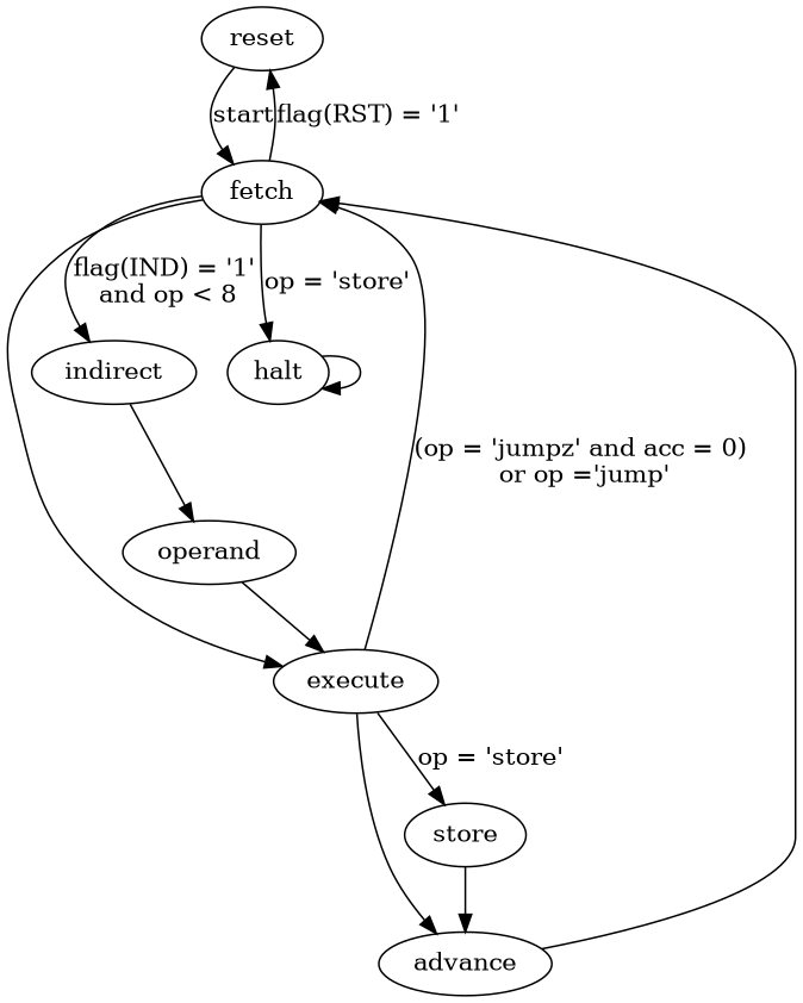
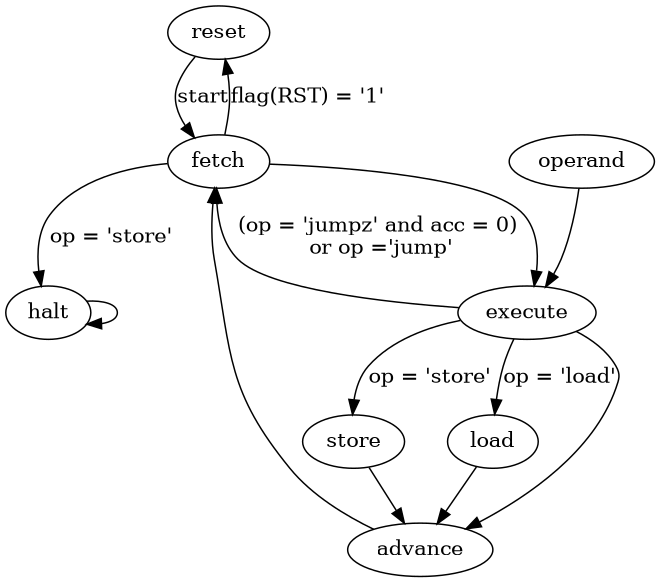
  digraph {
    reset
    fetch
    execute
-   indirect
    halt
    advance
    store
+   load
    operand
    reset -> fetch [label=start]
    fetch -> reset [label="flag(RST) = '1'"]
    fetch -> execute
-   fetch -> indirect [label="flag(IND) = '1'\n and op < 8"]
    fetch -> halt [label="op = 'store'"]
    execute -> fetch [label="(op = 'jumpz' and acc = 0)\n or op ='jump'"]
    execute -> advance
    execute -> store [label="op = 'store'"]
-   indirect -> operand
+   execute -> load [label="op = 'load'"]
    halt -> halt
    advance -> fetch
    store -> advance
+   load -> advance
    operand -> execute
  }
